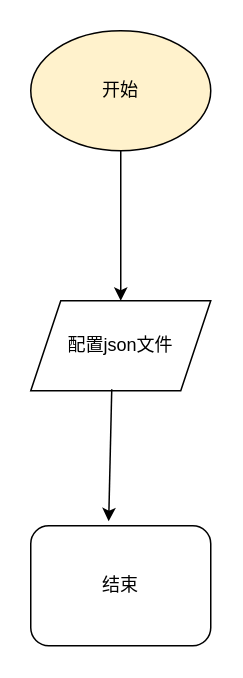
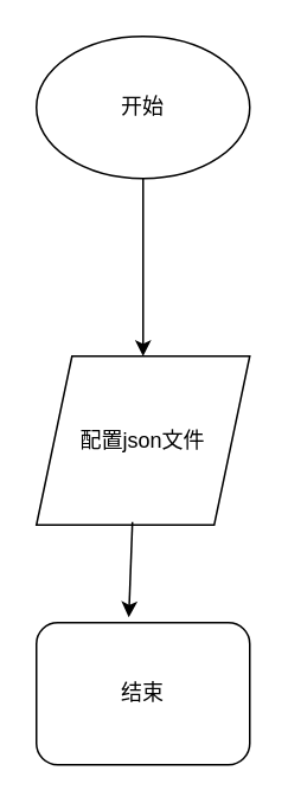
  <mxCell id="0" />
  <mxCell id="1" parent="0" />
- <mxCell id="2" value="开始" style="ellipse;whiteSpace=wrap;html=1;fillColor=#fff2cc;" vertex="1" parent="1"><mxGeometry x="20" y="20" width="120" height="80" as="geometry" /></mxCell>
+ <mxCell id="2" value="开始" style="ellipse;whiteSpace=wrap;html=1;" vertex="1" parent="1"><mxGeometry x="20" y="20" width="120" height="80" as="geometry" /></mxCell>
  <mxCell id="3" value="结束" style="whiteSpace=wrap;html=1;rounded=1;" vertex="1" parent="1"><mxGeometry x="20" y="350" width="120" height="80" as="geometry" /></mxCell>
- <mxCell id="4" value="配置json文件" style="shape=parallelogram;perimeter=parallelogramPerimeter;whiteSpace=wrap;html=1;fixedSize=1;" vertex="1" parent="1"><mxGeometry x="20" y="200" width="120" height="60" as="geometry" /></mxCell>
+ <mxCell id="4" value="配置json文件" style="shape=parallelogram;perimeter=parallelogramPerimeter;whiteSpace=wrap;html=1;fixedSize=1;" vertex="1" parent="1"><mxGeometry x="20" y="200" width="120" height="95" as="geometry" /></mxCell>
  <mxCell id="5" value="" style="endArrow=classic;html=1;exitX=0.5;exitY=1;exitDx=0;exitDy=0;entryX=0.5;entryY=0;entryDx=0;entryDy=0;" edge="1" parent="1" source="2" target="4"><mxGeometry width="50" height="50" relative="1" as="geometry"><mxPoint x="70" y="220" as="sourcePoint" /><mxPoint x="170" y="130" as="targetPoint" /></mxGeometry></mxCell>
  <mxCell id="6" value="" style="endArrow=classic;html=1;exitX=0.45;exitY=0.983;exitDx=0;exitDy=0;exitPerimeter=0;entryX=0.433;entryY=-0.037;entryDx=0;entryDy=0;entryPerimeter=0;" edge="1" parent="1" source="4" target="3"><mxGeometry width="50" height="50" relative="1" as="geometry"><mxPoint x="70" y="220" as="sourcePoint" /><mxPoint x="-80" y="320" as="targetPoint" /></mxGeometry></mxCell>
